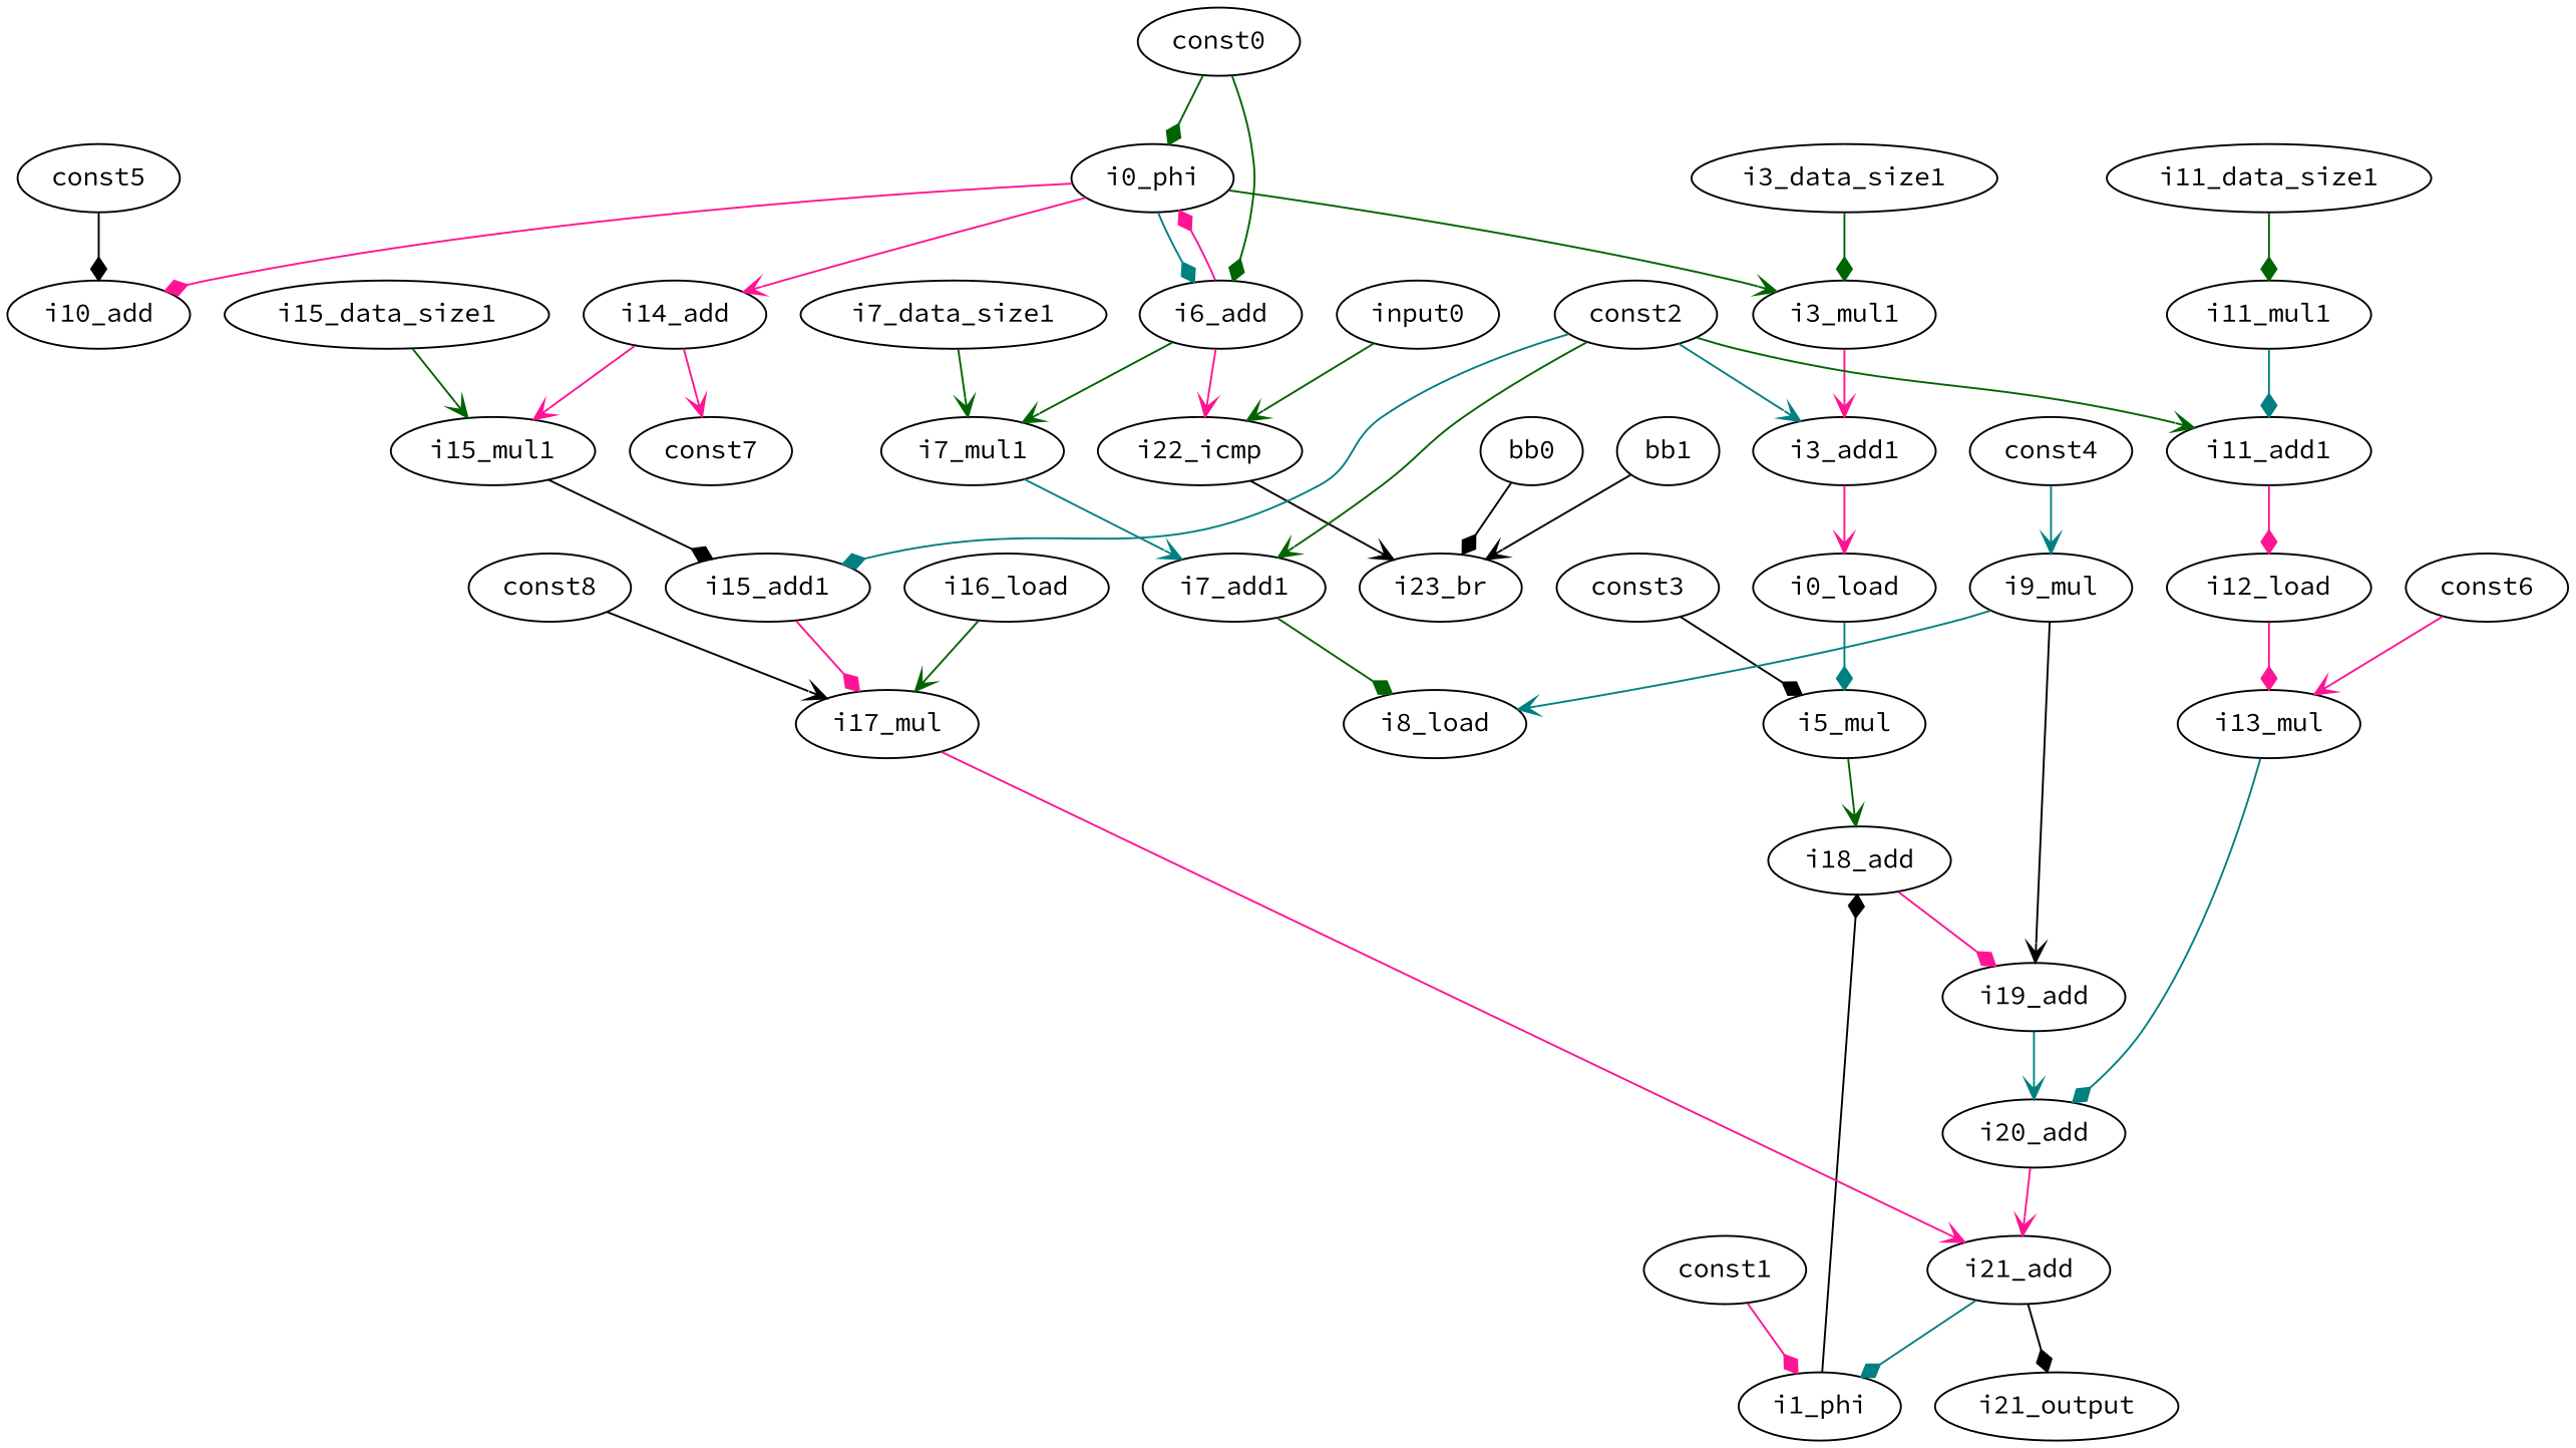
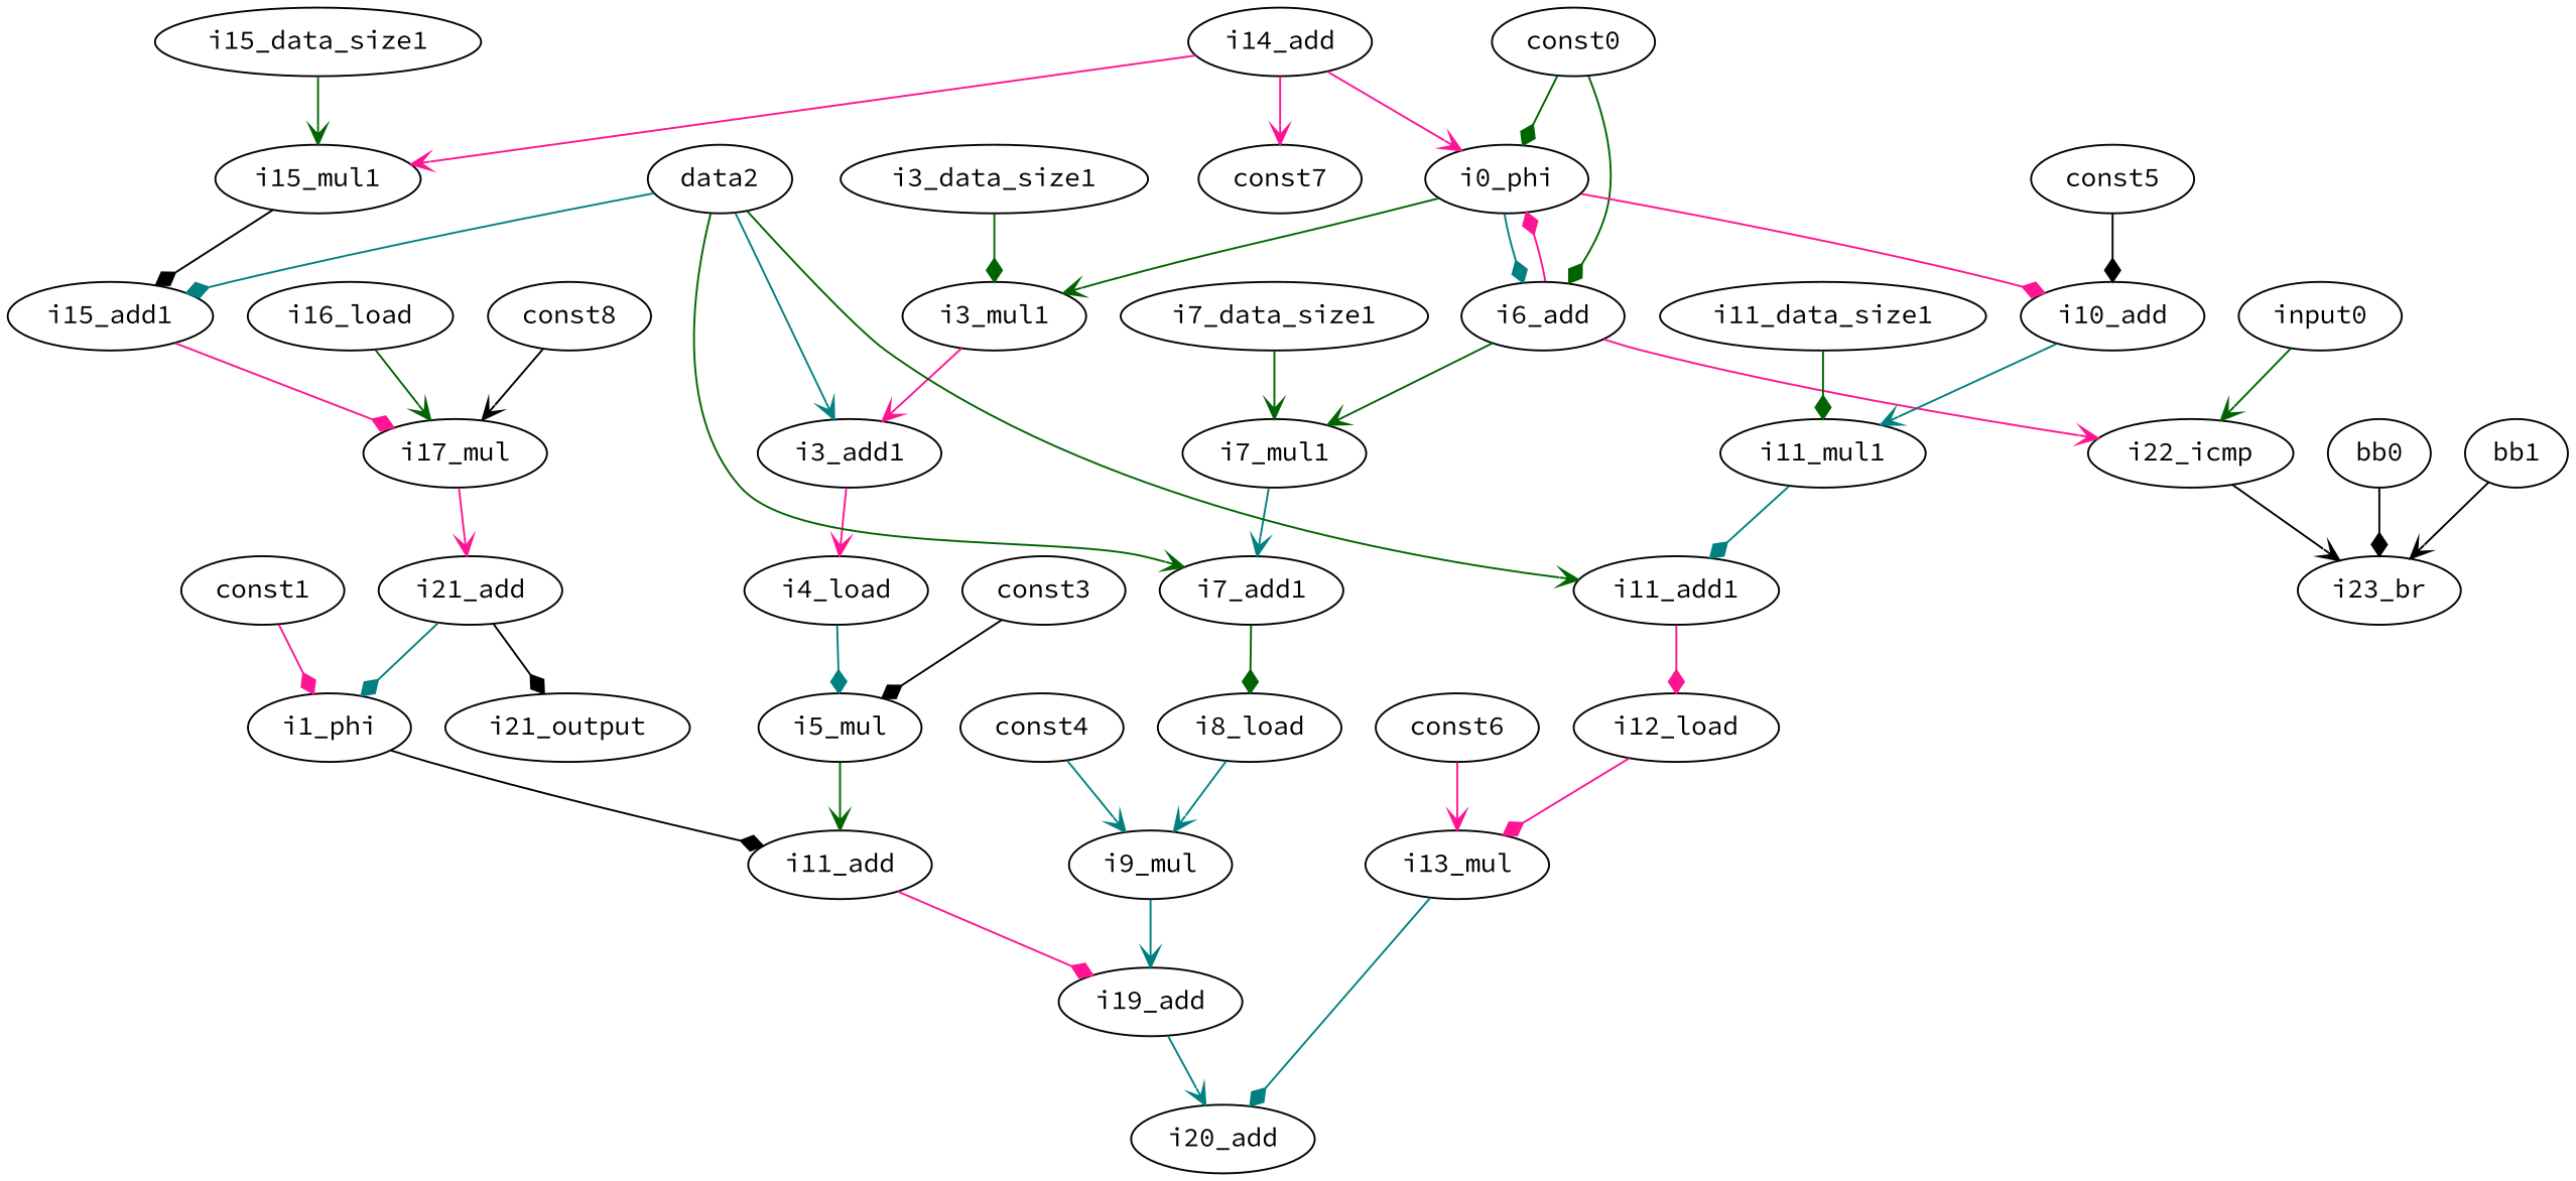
  digraph {
    fontname="Source Code Pro"
    node [fontname="Source Code Pro" opcode=const]
    edge [arrowhead=vee color=deeppink fontname="Source Code Pro" operand=any2input]
    const0 [constVal=1]
    i0_phi [opcode=phi]
    i6_add [opcode=add]
    i3_mul1 [opcode=mul]
    i10_add [opcode=add]
    i14_add [opcode=add]
    i7_mul1 [opcode=mul]
    i22_icmp [opcode=icmp]
    i3_add1 [opcode=add]
    i11_mul1 [opcode=mul]
    const7 [constVal=3]
    i15_mul1 [opcode=mul]
    const1 [constVal=0]
    i1_phi [opcode=phi]
-   i18_add [opcode=add]
+   i18_add [opcode=add label=i11_add]
    i19_add [opcode=add]
-   const2 [constVal=2560]
+   const2 [constVal=2560 label=data2]
    i7_add1 [opcode=add]
    i11_add1 [opcode=add]
    i15_add1 [opcode=add]
-   i4_load [opcode=load label=i0_load]
+   i4_load [opcode=load]
    i8_load [opcode=load]
    i12_load [opcode=load]
    i17_mul [opcode=mul]
    i3_data_size1 [constVal=4]
    i5_mul [opcode=mul]
    const3 [constVal=10]
    i23_br [opcode=br]
    i7_data_size1 [constVal=4]
    i9_mul [opcode=mul]
    const4 [constVal=20]
    i20_add [opcode=add]
    const5 [constVal=2]
    i11_data_size1 [constVal=4]
    i13_mul [opcode=mul]
    const6 [constVal=39]
    i21_add [opcode=add]
    i15_data_size1 [constVal=4]
    i16_load [opcode=load]
    const8 [constVal=15]
    i21_output [opcode=output]
    input0 [opcode=input]
    bb0 [opcode=input]
    bb1 [opcode=input]
    const0 -> i0_phi [arrowhead=diamond color=darkgreen operand=LHS]
    const0 -> i6_add [arrowhead=diamond color=darkgreen]
    i0_phi -> i6_add [arrowhead=diamond color=teal]
    i0_phi -> i3_mul1 [color=darkgreen]
    i0_phi -> i10_add [arrowhead=diamond]
-   i0_phi -> i14_add
+   i14_add -> i0_phi
    i6_add -> i0_phi [arrowhead=diamond operand=RHS]
    i6_add -> i7_mul1 [color=darkgreen]
    i6_add -> i22_icmp [operand=LHS]
    i3_mul1 -> i3_add1
+   i10_add -> i11_mul1 [color=teal]
    i14_add -> const7
    i14_add -> i15_mul1
    i7_mul1 -> i7_add1 [color=teal]
    i22_icmp -> i23_br [color=black operand=branch_cond]
    i3_add1 -> i4_load [operand=addr]
    i11_mul1 -> i11_add1 [arrowhead=diamond color=teal]
    i15_mul1 -> i15_add1 [arrowhead=diamond color=black]
    const1 -> i1_phi [arrowhead=diamond operand=LHS]
    i1_phi -> i18_add [arrowhead=diamond color=black]
    i18_add -> i19_add [arrowhead=diamond]
    i19_add -> i20_add [color=teal]
    const2 -> i3_add1 [color=teal]
    const2 -> i7_add1 [color=darkgreen]
    const2 -> i11_add1 [color=darkgreen]
    const2 -> i15_add1 [arrowhead=diamond color=teal]
    i7_add1 -> i8_load [arrowhead=diamond color=darkgreen operand=addr]
    i11_add1 -> i12_load [arrowhead=diamond operand=addr]
    i15_add1 -> i17_mul [arrowhead=diamond operand=addr]
    i4_load -> i5_mul [arrowhead=diamond color=teal]
-   i9_mul -> i8_load [color=teal]
+   i8_load -> i9_mul [color=teal]
    i12_load -> i13_mul [arrowhead=diamond]
    i17_mul -> i21_add
    i3_data_size1 -> i3_mul1 [arrowhead=diamond color=darkgreen]
    i5_mul -> i18_add [color=darkgreen]
    const3 -> i5_mul [arrowhead=diamond color=black]
    i7_data_size1 -> i7_mul1 [color=darkgreen]
-   i9_mul -> i19_add [color=black]
+   i9_mul -> i19_add [color=teal]
    const4 -> i9_mul [color=teal]
-   i20_add -> i21_add
    const5 -> i10_add [arrowhead=diamond color=black]
    i11_data_size1 -> i11_mul1 [arrowhead=diamond color=darkgreen]
    i13_mul -> i20_add [arrowhead=diamond color=teal]
    const6 -> i13_mul
    i21_add -> i1_phi [arrowhead=diamond color=teal operand=RHS]
    i21_add -> i21_output [arrowhead=diamond color=black operand=""]
    i15_data_size1 -> i15_mul1 [color=darkgreen]
    i16_load -> i17_mul [color=darkgreen]
    const8 -> i17_mul [color=black]
    input0 -> i22_icmp [color=darkgreen operand=RHS]
    bb0 -> i23_br [arrowhead=diamond color=black operand=branch_true]
    bb1 -> i23_br [color=black operand=branch_false]
  }
